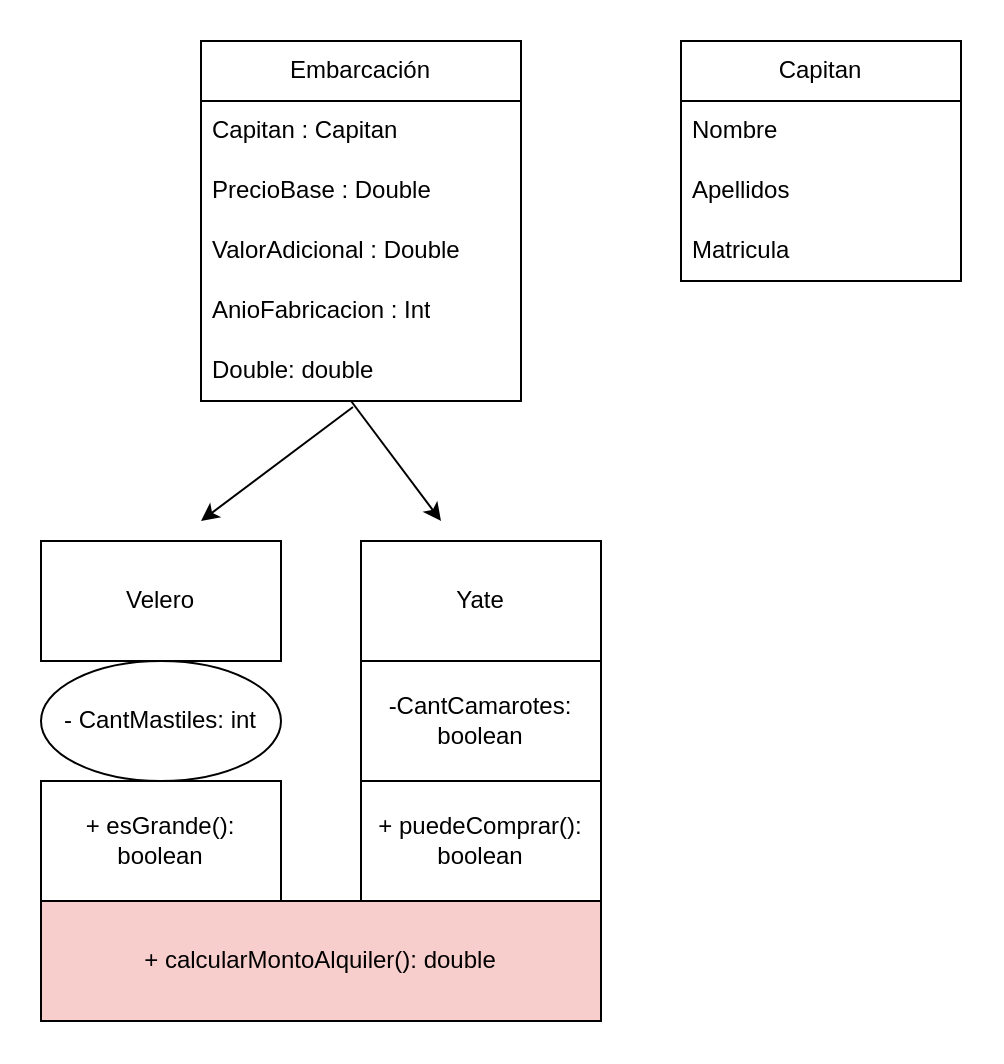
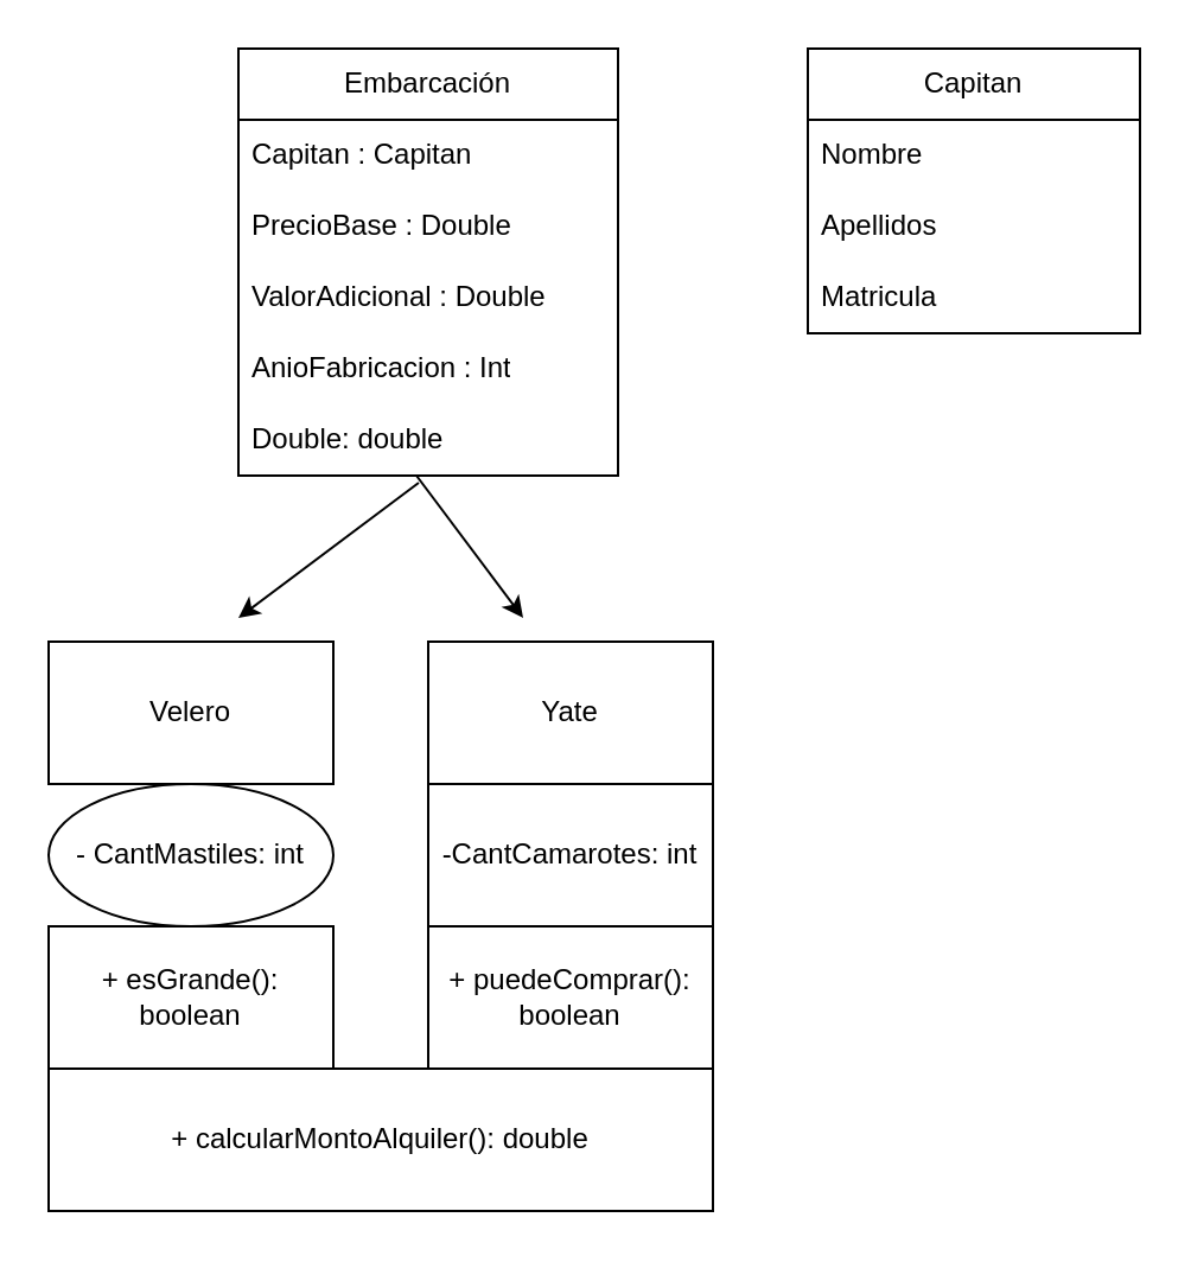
  <mxCell id="0" />
  <mxCell id="1" parent="0" />
  <mxCell id="2" value="Embarcación" style="swimlane;fontStyle=0;childLayout=stackLayout;horizontal=1;startSize=30;horizontalStack=0;resizeParent=1;resizeParentMax=0;resizeLast=0;collapsible=1;marginBottom=0;whiteSpace=wrap;html=1;" parent="1" vertex="1"><mxGeometry x="100" y="20" width="160" height="180" as="geometry" /></mxCell>
  <mxCell id="3" value="Capitan : Capitan" style="text;strokeColor=none;fillColor=none;align=left;verticalAlign=middle;spacingLeft=4;spacingRight=4;overflow=hidden;points=[[0,0.5],[1,0.5]];portConstraint=eastwest;rotatable=0;whiteSpace=wrap;html=1;" parent="2" vertex="1"><mxGeometry y="30" width="160" height="30" as="geometry" /></mxCell>
  <mxCell id="4" value="PrecioBase : Double" style="text;strokeColor=none;fillColor=none;align=left;verticalAlign=middle;spacingLeft=4;spacingRight=4;overflow=hidden;points=[[0,0.5],[1,0.5]];portConstraint=eastwest;rotatable=0;whiteSpace=wrap;html=1;" parent="2" vertex="1"><mxGeometry y="60" width="160" height="30" as="geometry" /></mxCell>
  <mxCell id="5" value="ValorAdicional : Double" style="text;strokeColor=none;fillColor=none;align=left;verticalAlign=middle;spacingLeft=4;spacingRight=4;overflow=hidden;points=[[0,0.5],[1,0.5]];portConstraint=eastwest;rotatable=0;whiteSpace=wrap;html=1;" parent="2" vertex="1"><mxGeometry y="90" width="160" height="30" as="geometry" /></mxCell>
  <mxCell id="6" value="AnioFabricacion : Int" style="text;strokeColor=none;fillColor=none;align=left;verticalAlign=middle;spacingLeft=4;spacingRight=4;overflow=hidden;points=[[0,0.5],[1,0.5]];portConstraint=eastwest;rotatable=0;whiteSpace=wrap;html=1;" parent="2" vertex="1"><mxGeometry y="120" width="160" height="30" as="geometry" /></mxCell>
  <mxCell id="7" value="Double: double" style="text;strokeColor=none;fillColor=none;align=left;verticalAlign=middle;spacingLeft=4;spacingRight=4;overflow=hidden;points=[[0,0.5],[1,0.5]];portConstraint=eastwest;rotatable=0;whiteSpace=wrap;html=1;" parent="2" vertex="1"><mxGeometry y="150" width="160" height="30" as="geometry" /></mxCell>
  <mxCell id="8" value="Capitan" style="swimlane;fontStyle=0;childLayout=stackLayout;horizontal=1;startSize=30;horizontalStack=0;resizeParent=1;resizeParentMax=0;resizeLast=0;collapsible=1;marginBottom=0;whiteSpace=wrap;html=1;" parent="1" vertex="1"><mxGeometry x="340" y="20" width="140" height="120" as="geometry" /></mxCell>
  <mxCell id="9" value="Nombre&amp;nbsp;" style="text;strokeColor=none;fillColor=none;align=left;verticalAlign=middle;spacingLeft=4;spacingRight=4;overflow=hidden;points=[[0,0.5],[1,0.5]];portConstraint=eastwest;rotatable=0;whiteSpace=wrap;html=1;" parent="8" vertex="1"><mxGeometry y="30" width="140" height="30" as="geometry" /></mxCell>
  <mxCell id="10" value="Apellidos" style="text;strokeColor=none;fillColor=none;align=left;verticalAlign=middle;spacingLeft=4;spacingRight=4;overflow=hidden;points=[[0,0.5],[1,0.5]];portConstraint=eastwest;rotatable=0;whiteSpace=wrap;html=1;" parent="8" vertex="1"><mxGeometry y="60" width="140" height="30" as="geometry" /></mxCell>
  <mxCell id="11" value="Matricula" style="text;strokeColor=none;fillColor=none;align=left;verticalAlign=middle;spacingLeft=4;spacingRight=4;overflow=hidden;points=[[0,0.5],[1,0.5]];portConstraint=eastwest;rotatable=0;whiteSpace=wrap;html=1;" parent="8" vertex="1"><mxGeometry y="90" width="140" height="30" as="geometry" /></mxCell>
  <mxCell id="12" value="" style="endArrow=classic;html=1;rounded=0;exitX=0.475;exitY=1.1;exitDx=0;exitDy=0;exitPerimeter=0;" parent="1" source="7" edge="1"><mxGeometry width="50" height="50" relative="1" as="geometry"><mxPoint x="370" y="230" as="sourcePoint" /><mxPoint x="100" y="260" as="targetPoint" /></mxGeometry></mxCell>
  <mxCell id="13" value="" style="endArrow=classic;html=1;rounded=0;exitX=0.469;exitY=1;exitDx=0;exitDy=0;exitPerimeter=0;" parent="1" source="7" edge="1"><mxGeometry width="50" height="50" relative="1" as="geometry"><mxPoint x="180" y="210" as="sourcePoint" /><mxPoint x="220" y="260" as="targetPoint" /></mxGeometry></mxCell>
  <mxCell id="14" value="Velero" style="rounded=0;whiteSpace=wrap;html=1;" parent="1" vertex="1"><mxGeometry x="20" y="270" width="120" height="60" as="geometry" /></mxCell>
  <mxCell id="15" value="Yate" style="rounded=0;whiteSpace=wrap;html=1;" parent="1" vertex="1"><mxGeometry x="180" y="270" width="120" height="60" as="geometry" /></mxCell>
  <mxCell id="16" value="- CantMastiles: int" style="ellipse;whiteSpace=wrap;html=1;" parent="1" vertex="1"><mxGeometry x="20" y="330" width="120" height="60" as="geometry" /></mxCell>
- <mxCell id="17" value="-CantCamarotes: boolean" style="rounded=0;whiteSpace=wrap;html=1;" parent="1" vertex="1"><mxGeometry x="180" y="330" width="120" height="60" as="geometry" /></mxCell>
+ <mxCell id="17" value="-CantCamarotes: int" style="rounded=0;whiteSpace=wrap;html=1;" parent="1" vertex="1"><mxGeometry x="180" y="330" width="120" height="60" as="geometry" /></mxCell>
  <mxCell id="18" value="+ esGrande(): boolean" style="rounded=0;whiteSpace=wrap;html=1;" parent="1" vertex="1"><mxGeometry x="20" y="390" width="120" height="60" as="geometry" /></mxCell>
  <mxCell id="19" value="+ puedeComprar(): boolean" style="rounded=0;whiteSpace=wrap;html=1;" parent="1" vertex="1"><mxGeometry x="180" y="390" width="120" height="60" as="geometry" /></mxCell>
- <mxCell id="20" value="+ calcularMontoAlquiler(): double " style="rounded=0;whiteSpace=wrap;html=1;fillColor=#f8cecc;" parent="1" vertex="1"><mxGeometry x="20" y="450" width="280" height="60" as="geometry" /></mxCell>
+ <mxCell id="20" value="+ calcularMontoAlquiler(): double " style="rounded=0;whiteSpace=wrap;html=1;" parent="1" vertex="1"><mxGeometry x="20" y="450" width="280" height="60" as="geometry" /></mxCell>
